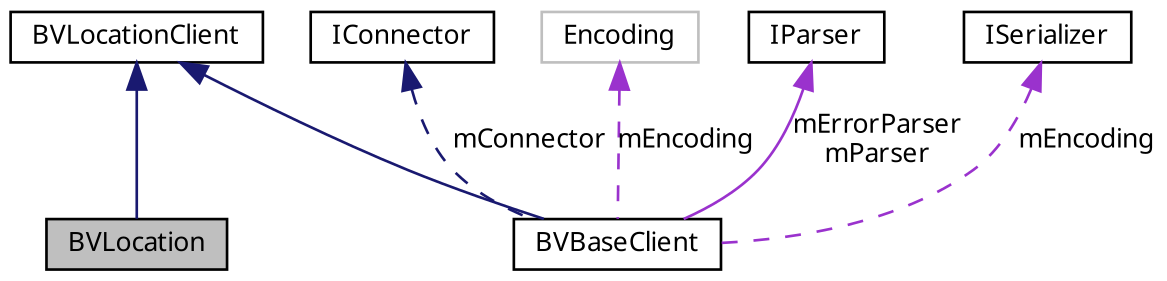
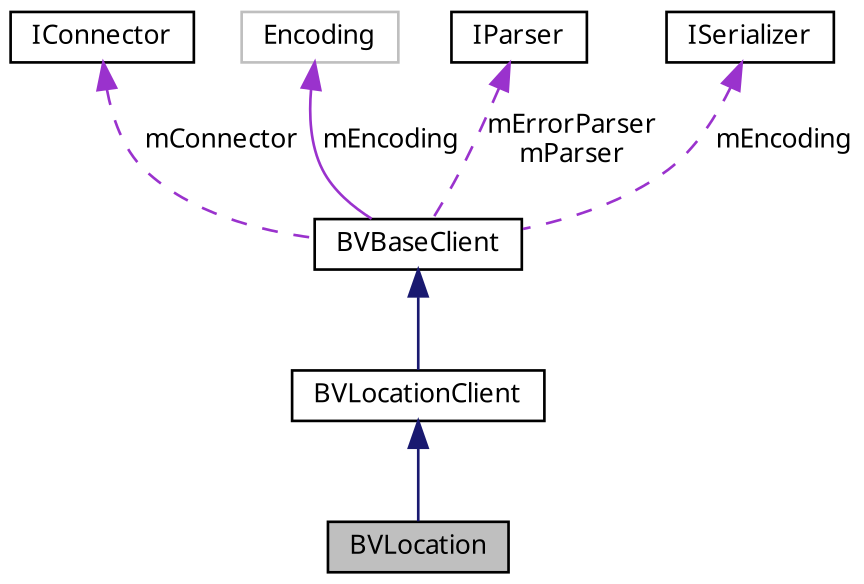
  digraph {
    node [color=black fontname="FreeSans.ttf" fontsize=10 shape=record]
    edge [color=darkorchid3 dir=back fontname="FreeSans.ttf" fontsize=10 labelfontname="FreeSans.ttf" labelfontsize=10 style=dashed]
    n1 [fillcolor=grey75 fontcolor=black height=0.2 label=BVLocation style=filled width=0.4]
    n2 [height=0.2 label=BVLocationClient width=0.4]
    n3 [height=0.2 label=BVBaseClient width=0.4]
    n4 [height=0.2 label=IConnector width=0.4]
    n5 [color=grey75 height=0.2 label=Encoding width=0.4]
    n6 [height=0.2 label=IParser width=0.4]
    n7 [height=0.2 label=ISerializer width=0.4]
    n2 -> n1 [color=midnightblue style=solid]
-   n2 -> n3 [color=midnightblue style=solid]
-   n4 -> n3 [color=midnightblue label=mConnector]
-   n5 -> n3 [label=mEncoding]
-   n6 -> n3 [label="mErrorParser\nmParser" style=solid]
+   n3 -> n2 [color=midnightblue style=solid]
+   n4 -> n3 [label=mConnector]
+   n5 -> n3 [label=mEncoding style=solid]
+   n6 -> n3 [label="mErrorParser\nmParser"]
    n7 -> n3 [label=mEncoding]
  }
